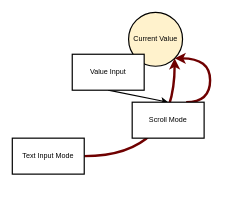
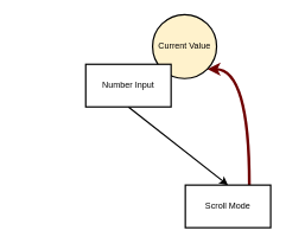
  <mxCell id="0" />
  <mxCell id="1" parent="0" />
  <mxCell id="2" style="edgeStyle=none;html=1;exitX=0.5;exitY=1;exitDx=0;exitDy=0;strokeWidth=2;" edge="1" parent="1" source="9" target="8"><mxGeometry relative="1" as="geometry" /></mxCell>
  <mxCell id="3" style="edgeStyle=none;html=1;exitX=0.5;exitY=1;exitDx=0;exitDy=0;entryX=0.5;entryY=0;entryDx=0;entryDy=0;strokeWidth=2;" edge="1" parent="1" source="9" target="7"><mxGeometry relative="1" as="geometry" /></mxCell>
- <mxCell id="4" style="edgeStyle=orthogonalEdgeStyle;html=1;exitX=1;exitY=0.5;exitDx=0;exitDy=0;entryX=1;entryY=1;entryDx=0;entryDy=0;curved=1;strokeWidth=4;fillColor=#a20025;strokeColor=#6F0000;" edge="1" parent="1" source="5" target="8"><mxGeometry relative="1" as="geometry"><Array as="points"><mxPoint x="291" y="260" /></Array></mxGeometry></mxCell>
- <mxCell id="5" value="Text Input Mode" style="whiteSpace=wrap;html=1;strokeWidth=2;" vertex="1" parent="1"><mxGeometry x="20" y="230" width="120" height="60" as="geometry" /></mxCell>
  <mxCell id="6" style="edgeStyle=orthogonalEdgeStyle;curved=1;html=1;exitX=0.75;exitY=0;exitDx=0;exitDy=0;entryX=1;entryY=1;entryDx=0;entryDy=0;strokeWidth=4;fillColor=#a20025;strokeColor=#6F0000;" edge="1" parent="1" source="7" target="8"><mxGeometry relative="1" as="geometry"><Array as="points"><mxPoint x="350" y="97" /></Array></mxGeometry></mxCell>
- <mxCell id="7" value="Scroll Mode" style="whiteSpace=wrap;html=1;strokeWidth=2;" vertex="1" parent="1"><mxGeometry x="220" y="170" width="120" height="60" as="geometry" /></mxCell>
+ <mxCell id="7" value="Scroll Mode" style="whiteSpace=wrap;html=1;strokeWidth=2;" vertex="1" parent="1"><mxGeometry x="260" y="260" width="120" height="60" as="geometry" /></mxCell>
  <mxCell id="8" value="Current Value" style="ellipse;whiteSpace=wrap;html=1;strokeWidth=2;fillColor=#fff2cc;" vertex="1" parent="1"><mxGeometry x="214" y="20" width="90" height="90" as="geometry" /></mxCell>
- <mxCell id="9" value="Value Input" style="whiteSpace=wrap;html=1;strokeWidth=2;" vertex="1" parent="1"><mxGeometry x="120" y="90" width="120" height="60" as="geometry" /></mxCell>
+ <mxCell id="9" value="Number Input" style="whiteSpace=wrap;html=1;strokeWidth=2;" vertex="1" parent="1"><mxGeometry x="120" y="90" width="120" height="60" as="geometry" /></mxCell>
